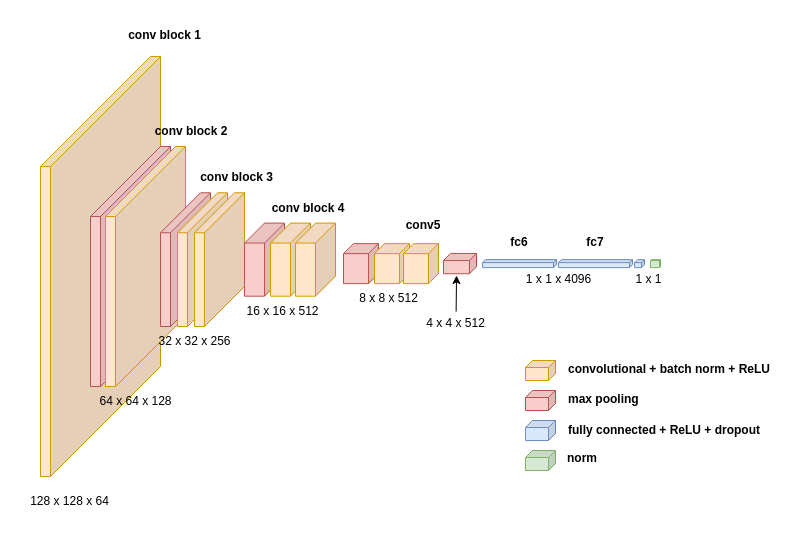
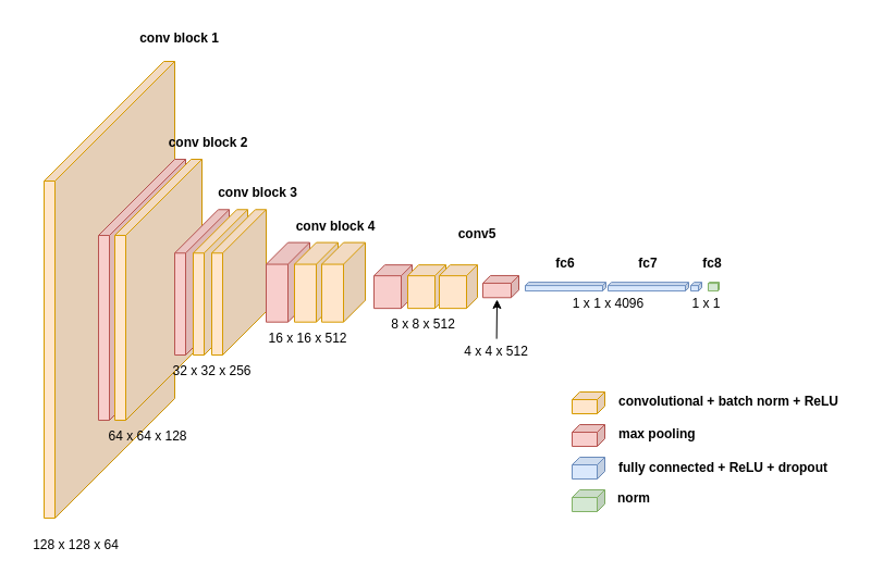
  <mxCell id="0" />
  <mxCell id="1" parent="0" />
  <mxCell id="2" value="" style="shape=cube;whiteSpace=wrap;html=1;boundedLbl=1;backgroundOutline=1;darkOpacity=0.05;darkOpacity2=0.1;size=110;direction=east;flipH=1;fillColor=#ffe6cc;strokeColor=#d79b00;" parent="1" vertex="1"><mxGeometry x="40" y="56" width="120" height="420" as="geometry" /></mxCell>
  <mxCell id="3" value="" style="shape=cube;whiteSpace=wrap;html=1;boundedLbl=1;backgroundOutline=1;darkOpacity=0.05;darkOpacity2=0.1;size=70;direction=east;flipH=1;fillColor=#f8cecc;strokeColor=#b85450;" parent="1" vertex="1"><mxGeometry x="90" y="146" width="80" height="240" as="geometry" /></mxCell>
  <mxCell id="4" value="" style="shape=cube;whiteSpace=wrap;html=1;boundedLbl=1;backgroundOutline=1;darkOpacity=0.05;darkOpacity2=0.1;size=70;direction=east;flipH=1;fillColor=#ffe6cc;strokeColor=#d79b00;" parent="1" vertex="1"><mxGeometry x="105" y="146" width="80" height="240" as="geometry" /></mxCell>
  <mxCell id="5" value="" style="shape=cube;whiteSpace=wrap;html=1;boundedLbl=1;backgroundOutline=1;darkOpacity=0.05;darkOpacity2=0.1;size=40;direction=east;flipH=1;fillColor=#f8cecc;strokeColor=#b85450;" parent="1" vertex="1"><mxGeometry x="160" y="192.25" width="50" height="133.75" as="geometry" /></mxCell>
  <mxCell id="6" value="" style="shape=cube;whiteSpace=wrap;html=1;boundedLbl=1;backgroundOutline=1;darkOpacity=0.05;darkOpacity2=0.1;size=40;direction=east;flipH=1;fillColor=#ffe6cc;strokeColor=#d79b00;" parent="1" vertex="1"><mxGeometry x="177" y="192.25" width="50" height="133.75" as="geometry" /></mxCell>
  <mxCell id="7" value="" style="shape=cube;whiteSpace=wrap;html=1;boundedLbl=1;backgroundOutline=1;darkOpacity=0.05;darkOpacity2=0.1;size=40;direction=east;flipH=1;fillColor=#ffe6cc;strokeColor=#d79b00;" parent="1" vertex="1"><mxGeometry x="194" y="192.25" width="50" height="133.75" as="geometry" /></mxCell>
  <mxCell id="8" value="" style="shape=cube;whiteSpace=wrap;html=1;boundedLbl=1;backgroundOutline=1;darkOpacity=0.05;darkOpacity2=0.1;size=20;direction=east;flipH=1;fillColor=#f8cecc;strokeColor=#b85450;" parent="1" vertex="1"><mxGeometry x="244" y="222.56" width="40" height="73.13" as="geometry" /></mxCell>
  <mxCell id="9" value="" style="shape=cube;whiteSpace=wrap;html=1;boundedLbl=1;backgroundOutline=1;darkOpacity=0.05;darkOpacity2=0.1;size=20;direction=east;flipH=1;fillColor=#ffe6cc;strokeColor=#d79b00;" parent="1" vertex="1"><mxGeometry x="270" y="222.56" width="40" height="73.13" as="geometry" /></mxCell>
  <mxCell id="10" value="" style="shape=cube;whiteSpace=wrap;html=1;boundedLbl=1;backgroundOutline=1;darkOpacity=0.05;darkOpacity2=0.1;size=20;direction=east;flipH=1;fillColor=#ffe6cc;strokeColor=#d79b00;" parent="1" vertex="1"><mxGeometry x="295" y="222.56" width="40" height="73.13" as="geometry" /></mxCell>
  <mxCell id="11" value="" style="shape=cube;whiteSpace=wrap;html=1;boundedLbl=1;backgroundOutline=1;darkOpacity=0.05;darkOpacity2=0.1;size=10;direction=east;flipH=1;fillColor=#f8cecc;strokeColor=#b85450;" parent="1" vertex="1"><mxGeometry x="343" y="243.13" width="35" height="40" as="geometry" /></mxCell>
  <mxCell id="12" value="" style="shape=cube;whiteSpace=wrap;html=1;boundedLbl=1;backgroundOutline=1;darkOpacity=0.05;darkOpacity2=0.1;size=10;direction=east;flipH=1;fillColor=#ffe6cc;strokeColor=#d79b00;" parent="1" vertex="1"><mxGeometry x="374" y="243.13" width="35" height="40" as="geometry" /></mxCell>
  <mxCell id="13" value="" style="shape=cube;whiteSpace=wrap;html=1;boundedLbl=1;backgroundOutline=1;darkOpacity=0.05;darkOpacity2=0.1;size=7;direction=east;flipH=1;fillColor=#f8cecc;strokeColor=#b85450;" parent="1" vertex="1"><mxGeometry x="443" y="252.96" width="33" height="20.32" as="geometry" /></mxCell>
  <mxCell id="14" value="" style="shape=cube;whiteSpace=wrap;html=1;boundedLbl=1;backgroundOutline=1;darkOpacity=0.05;darkOpacity2=0.1;size=3;direction=east;flipH=1;fillColor=#dae8fc;strokeColor=#6c8ebf;" parent="1" vertex="1"><mxGeometry x="482" y="259.12" width="74" height="8" as="geometry" /></mxCell>
  <mxCell id="15" value="" style="shape=cube;whiteSpace=wrap;html=1;boundedLbl=1;backgroundOutline=1;darkOpacity=0.05;darkOpacity2=0.1;size=3;direction=east;flipH=1;fillColor=#dae8fc;strokeColor=#6c8ebf;" parent="1" vertex="1"><mxGeometry x="558" y="259.13" width="74" height="8" as="geometry" /></mxCell>
  <mxCell id="16" value="" style="shape=cube;whiteSpace=wrap;html=1;boundedLbl=1;backgroundOutline=1;darkOpacity=0.05;darkOpacity2=0.1;size=3;direction=east;flipH=1;fillColor=#dae8fc;strokeColor=#6c8ebf;" parent="1" vertex="1"><mxGeometry x="634" y="259.13" width="10" height="8" as="geometry" /></mxCell>
  <mxCell id="17" value="" style="shape=cube;whiteSpace=wrap;html=1;boundedLbl=1;backgroundOutline=1;darkOpacity=0.05;darkOpacity2=0.1;size=7;direction=east;flipH=1;fillColor=#ffe6cc;strokeColor=#d79b00;" parent="1" vertex="1"><mxGeometry x="525" y="360" width="30" height="20" as="geometry" /></mxCell>
  <mxCell id="18" value="" style="shape=cube;whiteSpace=wrap;html=1;boundedLbl=1;backgroundOutline=1;darkOpacity=0.05;darkOpacity2=0.1;size=7;direction=east;flipH=1;fillColor=#f8cecc;strokeColor=#b85450;" parent="1" vertex="1"><mxGeometry x="525" y="390" width="30" height="20" as="geometry" /></mxCell>
  <mxCell id="19" value="" style="shape=cube;whiteSpace=wrap;html=1;boundedLbl=1;backgroundOutline=1;darkOpacity=0.05;darkOpacity2=0.1;size=7;direction=east;flipH=1;fillColor=#dae8fc;strokeColor=#6c8ebf;" parent="1" vertex="1"><mxGeometry x="525" y="420" width="30" height="20" as="geometry" /></mxCell>
  <mxCell id="20" value="" style="shape=cube;whiteSpace=wrap;html=1;boundedLbl=1;backgroundOutline=1;darkOpacity=0.05;darkOpacity2=0.1;size=1;direction=east;flipH=1;fillColor=#d5e8d4;strokeColor=#82b366;" parent="1" vertex="1"><mxGeometry x="650" y="259.12" width="10" height="8" as="geometry" /></mxCell>
  <mxCell id="21" value="" style="shape=cube;whiteSpace=wrap;html=1;boundedLbl=1;backgroundOutline=1;darkOpacity=0.05;darkOpacity2=0.1;size=7;direction=east;flipH=1;fillColor=#d5e8d4;strokeColor=#82b366;" parent="1" vertex="1"><mxGeometry x="525" y="450" width="30" height="20" as="geometry" /></mxCell>
  <mxCell id="22" value="&lt;b&gt;conv block 1&lt;/b&gt;" style="text;html=1;strokeColor=none;fillColor=none;align=center;verticalAlign=middle;whiteSpace=wrap;rounded=0;" parent="1" vertex="1"><mxGeometry x="121.5" y="20" width="85" height="30" as="geometry" /></mxCell>
  <mxCell id="23" value="&lt;b&gt;conv block 2&lt;/b&gt;" style="text;html=1;strokeColor=none;fillColor=none;align=center;verticalAlign=middle;whiteSpace=wrap;rounded=0;" parent="1" vertex="1"><mxGeometry x="149" y="116" width="84" height="30" as="geometry" /></mxCell>
  <mxCell id="24" value="&lt;b&gt;conv block 3&lt;/b&gt;" style="text;html=1;strokeColor=none;fillColor=none;align=center;verticalAlign=middle;whiteSpace=wrap;rounded=0;" parent="1" vertex="1"><mxGeometry x="184.5" y="162.25" width="103" height="30" as="geometry" /></mxCell>
  <mxCell id="25" value="&lt;b&gt;conv block 4&lt;/b&gt;" style="text;html=1;strokeColor=none;fillColor=none;align=center;verticalAlign=middle;whiteSpace=wrap;rounded=0;" parent="1" vertex="1"><mxGeometry x="261" y="192.56" width="94" height="30" as="geometry" /></mxCell>
- <mxCell id="26" value="&lt;b&gt;conv5&lt;/b&gt;" style="text;html=1;strokeColor=none;fillColor=none;align=center;verticalAlign=middle;whiteSpace=wrap;rounded=0;" parent="1" vertex="1"><mxGeometry x="403" y="210" width="40" height="30" as="geometry" /></mxCell>
+ <mxCell id="26" value="&lt;b&gt;conv5&lt;/b&gt;" style="text;html=1;strokeColor=none;fillColor=none;align=center;verticalAlign=middle;whiteSpace=wrap;rounded=0;" parent="1" vertex="1"><mxGeometry x="418" y="200" width="40" height="30" as="geometry" /></mxCell>
  <mxCell id="27" value="&lt;b&gt;fc6&lt;/b&gt;" style="text;html=1;strokeColor=none;fillColor=none;align=center;verticalAlign=middle;whiteSpace=wrap;rounded=0;" parent="1" vertex="1"><mxGeometry x="499" y="226.56" width="40" height="30" as="geometry" /></mxCell>
  <mxCell id="28" value="&lt;b&gt;fc7&lt;/b&gt;" style="text;html=1;strokeColor=none;fillColor=none;align=center;verticalAlign=middle;whiteSpace=wrap;rounded=0;" parent="1" vertex="1"><mxGeometry x="575" y="226.56" width="40" height="30" as="geometry" /></mxCell>
+ <mxCell id="29" value="&lt;b&gt;fc8&lt;/b&gt;" style="text;html=1;strokeColor=none;fillColor=none;align=center;verticalAlign=middle;whiteSpace=wrap;rounded=0;" parent="1" vertex="1"><mxGeometry x="634" y="226.56" width="40" height="30" as="geometry" /></mxCell>
  <mxCell id="30" value="128 x 128 x 64" style="text;html=1;strokeColor=none;fillColor=none;align=center;verticalAlign=middle;whiteSpace=wrap;rounded=0;" parent="1" vertex="1"><mxGeometry x="20" y="486" width="99" height="30" as="geometry" /></mxCell>
  <mxCell id="31" value="64 x 64 x 128" style="text;html=1;strokeColor=none;fillColor=none;align=center;verticalAlign=middle;whiteSpace=wrap;rounded=0;" parent="1" vertex="1"><mxGeometry x="86" y="386" width="99" height="30" as="geometry" /></mxCell>
  <mxCell id="32" value="32 x 32 x 256" style="text;html=1;strokeColor=none;fillColor=none;align=center;verticalAlign=middle;whiteSpace=wrap;rounded=0;" parent="1" vertex="1"><mxGeometry x="145" y="326" width="99" height="30" as="geometry" /></mxCell>
  <mxCell id="33" value="16 x 16 x 512" style="text;html=1;strokeColor=none;fillColor=none;align=center;verticalAlign=middle;whiteSpace=wrap;rounded=0;" parent="1" vertex="1"><mxGeometry x="233" y="296" width="99" height="30" as="geometry" /></mxCell>
  <mxCell id="34" value="8 x 8 x 512" style="text;html=1;strokeColor=none;fillColor=none;align=center;verticalAlign=middle;whiteSpace=wrap;rounded=0;" parent="1" vertex="1"><mxGeometry x="339" y="283.13" width="99" height="30" as="geometry" /></mxCell>
  <mxCell id="35" value="" style="shape=cube;whiteSpace=wrap;html=1;boundedLbl=1;backgroundOutline=1;darkOpacity=0.05;darkOpacity2=0.1;size=10;direction=east;flipH=1;fillColor=#ffe6cc;strokeColor=#d79b00;" parent="1" vertex="1"><mxGeometry x="403" y="243.13" width="35" height="40" as="geometry" /></mxCell>
  <mxCell id="36" value="4 x 4 x 512" style="text;html=1;strokeColor=none;fillColor=none;align=center;verticalAlign=middle;whiteSpace=wrap;rounded=0;" parent="1" vertex="1"><mxGeometry x="406" y="311.12" width="99" height="23.88" as="geometry" /></mxCell>
  <mxCell id="37" value="" style="endArrow=classic;html=1;entryX=0.605;entryY=1.084;entryDx=0;entryDy=0;entryPerimeter=0;" parent="1" source="36" target="13" edge="1"><mxGeometry width="50" height="50" relative="1" as="geometry"><mxPoint x="489.16" y="311.12" as="sourcePoint" /><mxPoint x="490" y="281" as="targetPoint" /></mxGeometry></mxCell>
  <mxCell id="38" value="1 x 1 x 4096" style="text;html=1;strokeColor=none;fillColor=none;align=center;verticalAlign=middle;whiteSpace=wrap;rounded=0;" parent="1" vertex="1"><mxGeometry x="509" y="267.13" width="99" height="24" as="geometry" /></mxCell>
  <mxCell id="39" value="1 x 1" style="text;html=1;strokeColor=none;fillColor=none;align=center;verticalAlign=middle;whiteSpace=wrap;rounded=0;" parent="1" vertex="1"><mxGeometry x="599" y="267.12" width="99" height="24" as="geometry" /></mxCell>
  <mxCell id="40" value="convolutional + batch norm + ReLU" style="text;html=1;strokeColor=none;fillColor=none;align=left;verticalAlign=middle;whiteSpace=wrap;rounded=0;fontStyle=1" parent="1" vertex="1"><mxGeometry x="566" y="357.06" width="223" height="23.88" as="geometry" /></mxCell>
  <mxCell id="41" value="max pooling" style="text;html=1;strokeColor=none;fillColor=none;align=left;verticalAlign=middle;whiteSpace=wrap;rounded=0;fontStyle=1" parent="1" vertex="1"><mxGeometry x="566" y="387.06" width="138" height="23.88" as="geometry" /></mxCell>
  <mxCell id="42" value="fully connected + ReLU + dropout" style="text;html=1;strokeColor=none;fillColor=none;align=left;verticalAlign=middle;whiteSpace=wrap;rounded=0;fontStyle=1" parent="1" vertex="1"><mxGeometry x="566" y="418.12" width="213" height="23.88" as="geometry" /></mxCell>
  <mxCell id="43" value="norm" style="text;html=1;strokeColor=none;fillColor=none;align=left;verticalAlign=middle;whiteSpace=wrap;rounded=0;fontStyle=1" parent="1" vertex="1"><mxGeometry x="565" y="446.12" width="138" height="23.88" as="geometry" /></mxCell>
